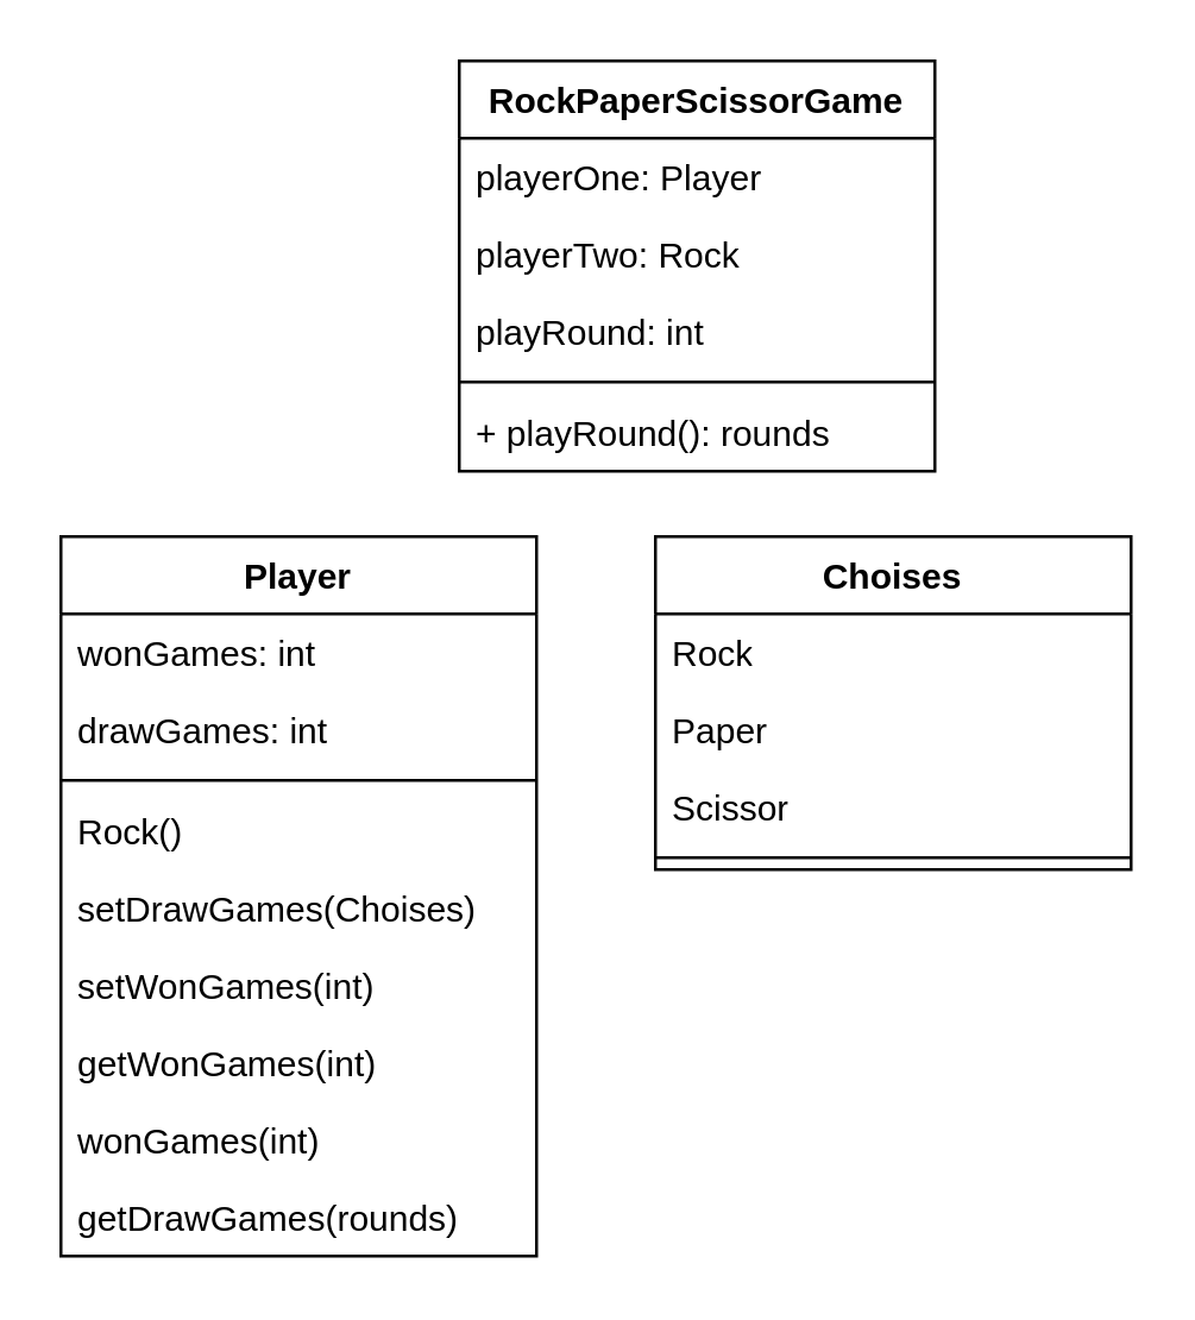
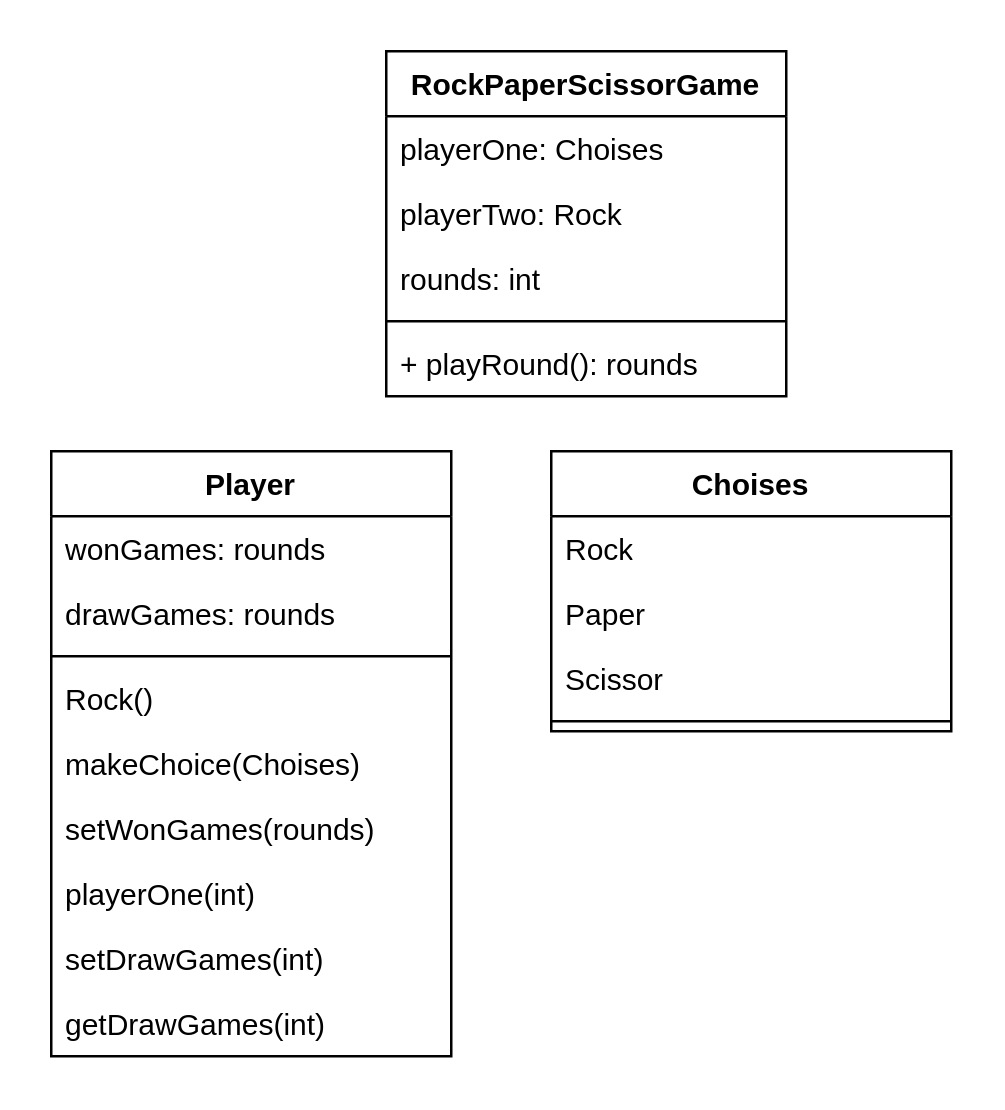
  <mxCell id="0" />
  <mxCell id="1" parent="0" />
  <mxCell id="2" value="Player" style="swimlane;fontStyle=1;align=center;verticalAlign=top;childLayout=stackLayout;horizontal=1;startSize=26;horizontalStack=0;resizeParent=1;resizeParentMax=0;resizeLast=0;collapsible=1;marginBottom=0;whiteSpace=wrap;html=1;" parent="1" vertex="1"><mxGeometry x="20" y="180" width="160" height="242" as="geometry" /></mxCell>
- <mxCell id="3" value="wonGames: int" style="text;strokeColor=none;fillColor=none;align=left;verticalAlign=top;spacingLeft=4;spacingRight=4;overflow=hidden;rotatable=0;points=[[0,0.5],[1,0.5]];portConstraint=eastwest;whiteSpace=wrap;html=1;" parent="2" vertex="1"><mxGeometry y="26" width="160" height="26" as="geometry" /></mxCell>
- <mxCell id="4" value="drawGames: int" style="text;strokeColor=none;fillColor=none;align=left;verticalAlign=top;spacingLeft=4;spacingRight=4;overflow=hidden;rotatable=0;points=[[0,0.5],[1,0.5]];portConstraint=eastwest;whiteSpace=wrap;html=1;" parent="2" vertex="1"><mxGeometry y="52" width="160" height="26" as="geometry" /></mxCell>
+ <mxCell id="3" value="wonGames: rounds" style="text;strokeColor=none;fillColor=none;align=left;verticalAlign=top;spacingLeft=4;spacingRight=4;overflow=hidden;rotatable=0;points=[[0,0.5],[1,0.5]];portConstraint=eastwest;whiteSpace=wrap;html=1;" parent="2" vertex="1"><mxGeometry y="26" width="160" height="26" as="geometry" /></mxCell>
+ <mxCell id="4" value="drawGames: rounds" style="text;strokeColor=none;fillColor=none;align=left;verticalAlign=top;spacingLeft=4;spacingRight=4;overflow=hidden;rotatable=0;points=[[0,0.5],[1,0.5]];portConstraint=eastwest;whiteSpace=wrap;html=1;" parent="2" vertex="1"><mxGeometry y="52" width="160" height="26" as="geometry" /></mxCell>
  <mxCell id="5" value="" style="line;strokeWidth=1;fillColor=none;align=left;verticalAlign=middle;spacingTop=-1;spacingLeft=3;spacingRight=3;rotatable=0;labelPosition=right;points=[];portConstraint=eastwest;strokeColor=inherit;" parent="2" vertex="1"><mxGeometry y="78" width="160" height="8" as="geometry" /></mxCell>
  <mxCell id="6" value="Rock()" style="text;strokeColor=none;fillColor=none;align=left;verticalAlign=top;spacingLeft=4;spacingRight=4;overflow=hidden;rotatable=0;points=[[0,0.5],[1,0.5]];portConstraint=eastwest;whiteSpace=wrap;html=1;" parent="2" vertex="1"><mxGeometry y="86" width="160" height="26" as="geometry" /></mxCell>
- <mxCell id="7" value="setDrawGames(Choises)" style="text;strokeColor=none;fillColor=none;align=left;verticalAlign=top;spacingLeft=4;spacingRight=4;overflow=hidden;rotatable=0;points=[[0,0.5],[1,0.5]];portConstraint=eastwest;whiteSpace=wrap;html=1;" parent="2" vertex="1"><mxGeometry y="112" width="160" height="26" as="geometry" /></mxCell>
- <mxCell id="8" value="setWonGames(int)" style="text;strokeColor=none;fillColor=none;align=left;verticalAlign=top;spacingLeft=4;spacingRight=4;overflow=hidden;rotatable=0;points=[[0,0.5],[1,0.5]];portConstraint=eastwest;whiteSpace=wrap;html=1;" parent="2" vertex="1"><mxGeometry y="138" width="160" height="26" as="geometry" /></mxCell>
- <mxCell id="9" value="getWonGames(int)" style="text;strokeColor=none;fillColor=none;align=left;verticalAlign=top;spacingLeft=4;spacingRight=4;overflow=hidden;rotatable=0;points=[[0,0.5],[1,0.5]];portConstraint=eastwest;whiteSpace=wrap;html=1;" parent="2" vertex="1"><mxGeometry y="164" width="160" height="26" as="geometry" /></mxCell>
- <mxCell id="10" value="wonGames(int)" style="text;strokeColor=none;fillColor=none;align=left;verticalAlign=top;spacingLeft=4;spacingRight=4;overflow=hidden;rotatable=0;points=[[0,0.5],[1,0.5]];portConstraint=eastwest;whiteSpace=wrap;html=1;" parent="2" vertex="1"><mxGeometry y="190" width="160" height="26" as="geometry" /></mxCell>
- <mxCell id="11" value="getDrawGames(rounds)" style="text;strokeColor=none;fillColor=none;align=left;verticalAlign=top;spacingLeft=4;spacingRight=4;overflow=hidden;rotatable=0;points=[[0,0.5],[1,0.5]];portConstraint=eastwest;whiteSpace=wrap;html=1;" parent="2" vertex="1"><mxGeometry y="216" width="160" height="26" as="geometry" /></mxCell>
+ <mxCell id="7" value="makeChoice(Choises)" style="text;strokeColor=none;fillColor=none;align=left;verticalAlign=top;spacingLeft=4;spacingRight=4;overflow=hidden;rotatable=0;points=[[0,0.5],[1,0.5]];portConstraint=eastwest;whiteSpace=wrap;html=1;" parent="2" vertex="1"><mxGeometry y="112" width="160" height="26" as="geometry" /></mxCell>
+ <mxCell id="8" value="setWonGames(rounds)" style="text;strokeColor=none;fillColor=none;align=left;verticalAlign=top;spacingLeft=4;spacingRight=4;overflow=hidden;rotatable=0;points=[[0,0.5],[1,0.5]];portConstraint=eastwest;whiteSpace=wrap;html=1;" parent="2" vertex="1"><mxGeometry y="138" width="160" height="26" as="geometry" /></mxCell>
+ <mxCell id="9" value="playerOne(int)" style="text;strokeColor=none;fillColor=none;align=left;verticalAlign=top;spacingLeft=4;spacingRight=4;overflow=hidden;rotatable=0;points=[[0,0.5],[1,0.5]];portConstraint=eastwest;whiteSpace=wrap;html=1;" parent="2" vertex="1"><mxGeometry y="164" width="160" height="26" as="geometry" /></mxCell>
+ <mxCell id="10" value="setDrawGames(int)" style="text;strokeColor=none;fillColor=none;align=left;verticalAlign=top;spacingLeft=4;spacingRight=4;overflow=hidden;rotatable=0;points=[[0,0.5],[1,0.5]];portConstraint=eastwest;whiteSpace=wrap;html=1;" parent="2" vertex="1"><mxGeometry y="190" width="160" height="26" as="geometry" /></mxCell>
+ <mxCell id="11" value="getDrawGames(int)" style="text;strokeColor=none;fillColor=none;align=left;verticalAlign=top;spacingLeft=4;spacingRight=4;overflow=hidden;rotatable=0;points=[[0,0.5],[1,0.5]];portConstraint=eastwest;whiteSpace=wrap;html=1;" parent="2" vertex="1"><mxGeometry y="216" width="160" height="26" as="geometry" /></mxCell>
  <mxCell id="12" value="Choises" style="swimlane;fontStyle=1;align=center;verticalAlign=top;childLayout=stackLayout;horizontal=1;startSize=26;horizontalStack=0;resizeParent=1;resizeParentMax=0;resizeLast=0;collapsible=1;marginBottom=0;whiteSpace=wrap;html=1;" parent="1" vertex="1"><mxGeometry x="220" y="180" width="160" height="112" as="geometry"><mxRectangle x="320" y="170" width="80" height="30" as="alternateBounds" /></mxGeometry></mxCell>
  <mxCell id="13" value="Rock&lt;br&gt;" style="text;strokeColor=none;fillColor=none;align=left;verticalAlign=top;spacingLeft=4;spacingRight=4;overflow=hidden;rotatable=0;points=[[0,0.5],[1,0.5]];portConstraint=eastwest;whiteSpace=wrap;html=1;" parent="12" vertex="1"><mxGeometry y="26" width="160" height="26" as="geometry" /></mxCell>
  <mxCell id="14" value="Paper" style="text;strokeColor=none;fillColor=none;align=left;verticalAlign=top;spacingLeft=4;spacingRight=4;overflow=hidden;rotatable=0;points=[[0,0.5],[1,0.5]];portConstraint=eastwest;whiteSpace=wrap;html=1;" parent="12" vertex="1"><mxGeometry y="52" width="160" height="26" as="geometry" /></mxCell>
  <mxCell id="15" value="Scissor" style="text;strokeColor=none;fillColor=none;align=left;verticalAlign=top;spacingLeft=4;spacingRight=4;overflow=hidden;rotatable=0;points=[[0,0.5],[1,0.5]];portConstraint=eastwest;whiteSpace=wrap;html=1;" parent="12" vertex="1"><mxGeometry y="78" width="160" height="26" as="geometry" /></mxCell>
  <mxCell id="16" value="" style="line;strokeWidth=1;fillColor=none;align=left;verticalAlign=middle;spacingTop=-1;spacingLeft=3;spacingRight=3;rotatable=0;labelPosition=right;points=[];portConstraint=eastwest;strokeColor=inherit;" parent="12" vertex="1"><mxGeometry y="104" width="160" height="8" as="geometry" /></mxCell>
  <mxCell id="17" value="RockPaperScissorGame" style="swimlane;fontStyle=1;align=center;verticalAlign=top;childLayout=stackLayout;horizontal=1;startSize=26;horizontalStack=0;resizeParent=1;resizeParentMax=0;resizeLast=0;collapsible=1;marginBottom=0;whiteSpace=wrap;html=1;" parent="1" vertex="1"><mxGeometry x="154" y="20" width="160" height="138" as="geometry" /></mxCell>
- <mxCell id="18" value="playerOne: Player" style="text;strokeColor=none;fillColor=none;align=left;verticalAlign=top;spacingLeft=4;spacingRight=4;overflow=hidden;rotatable=0;points=[[0,0.5],[1,0.5]];portConstraint=eastwest;whiteSpace=wrap;html=1;" parent="17" vertex="1"><mxGeometry y="26" width="160" height="26" as="geometry" /></mxCell>
+ <mxCell id="18" value="playerOne: Choises" style="text;strokeColor=none;fillColor=none;align=left;verticalAlign=top;spacingLeft=4;spacingRight=4;overflow=hidden;rotatable=0;points=[[0,0.5],[1,0.5]];portConstraint=eastwest;whiteSpace=wrap;html=1;" parent="17" vertex="1"><mxGeometry y="26" width="160" height="26" as="geometry" /></mxCell>
  <mxCell id="19" value="playerTwo: Rock" style="text;strokeColor=none;fillColor=none;align=left;verticalAlign=top;spacingLeft=4;spacingRight=4;overflow=hidden;rotatable=0;points=[[0,0.5],[1,0.5]];portConstraint=eastwest;whiteSpace=wrap;html=1;" parent="17" vertex="1"><mxGeometry y="52" width="160" height="26" as="geometry" /></mxCell>
- <mxCell id="20" value="playRound: int" style="text;strokeColor=none;fillColor=none;align=left;verticalAlign=top;spacingLeft=4;spacingRight=4;overflow=hidden;rotatable=0;points=[[0,0.5],[1,0.5]];portConstraint=eastwest;whiteSpace=wrap;html=1;" parent="17" vertex="1"><mxGeometry y="78" width="160" height="26" as="geometry" /></mxCell>
+ <mxCell id="20" value="rounds: int" style="text;strokeColor=none;fillColor=none;align=left;verticalAlign=top;spacingLeft=4;spacingRight=4;overflow=hidden;rotatable=0;points=[[0,0.5],[1,0.5]];portConstraint=eastwest;whiteSpace=wrap;html=1;" parent="17" vertex="1"><mxGeometry y="78" width="160" height="26" as="geometry" /></mxCell>
  <mxCell id="21" value="" style="line;strokeWidth=1;fillColor=none;align=left;verticalAlign=middle;spacingTop=-1;spacingLeft=3;spacingRight=3;rotatable=0;labelPosition=right;points=[];portConstraint=eastwest;strokeColor=inherit;" parent="17" vertex="1"><mxGeometry y="104" width="160" height="8" as="geometry" /></mxCell>
  <mxCell id="22" value="+ playRound(): rounds" style="text;strokeColor=none;fillColor=none;align=left;verticalAlign=top;spacingLeft=4;spacingRight=4;overflow=hidden;rotatable=0;points=[[0,0.5],[1,0.5]];portConstraint=eastwest;whiteSpace=wrap;html=1;" parent="17" vertex="1"><mxGeometry y="112" width="160" height="26" as="geometry" /></mxCell>
